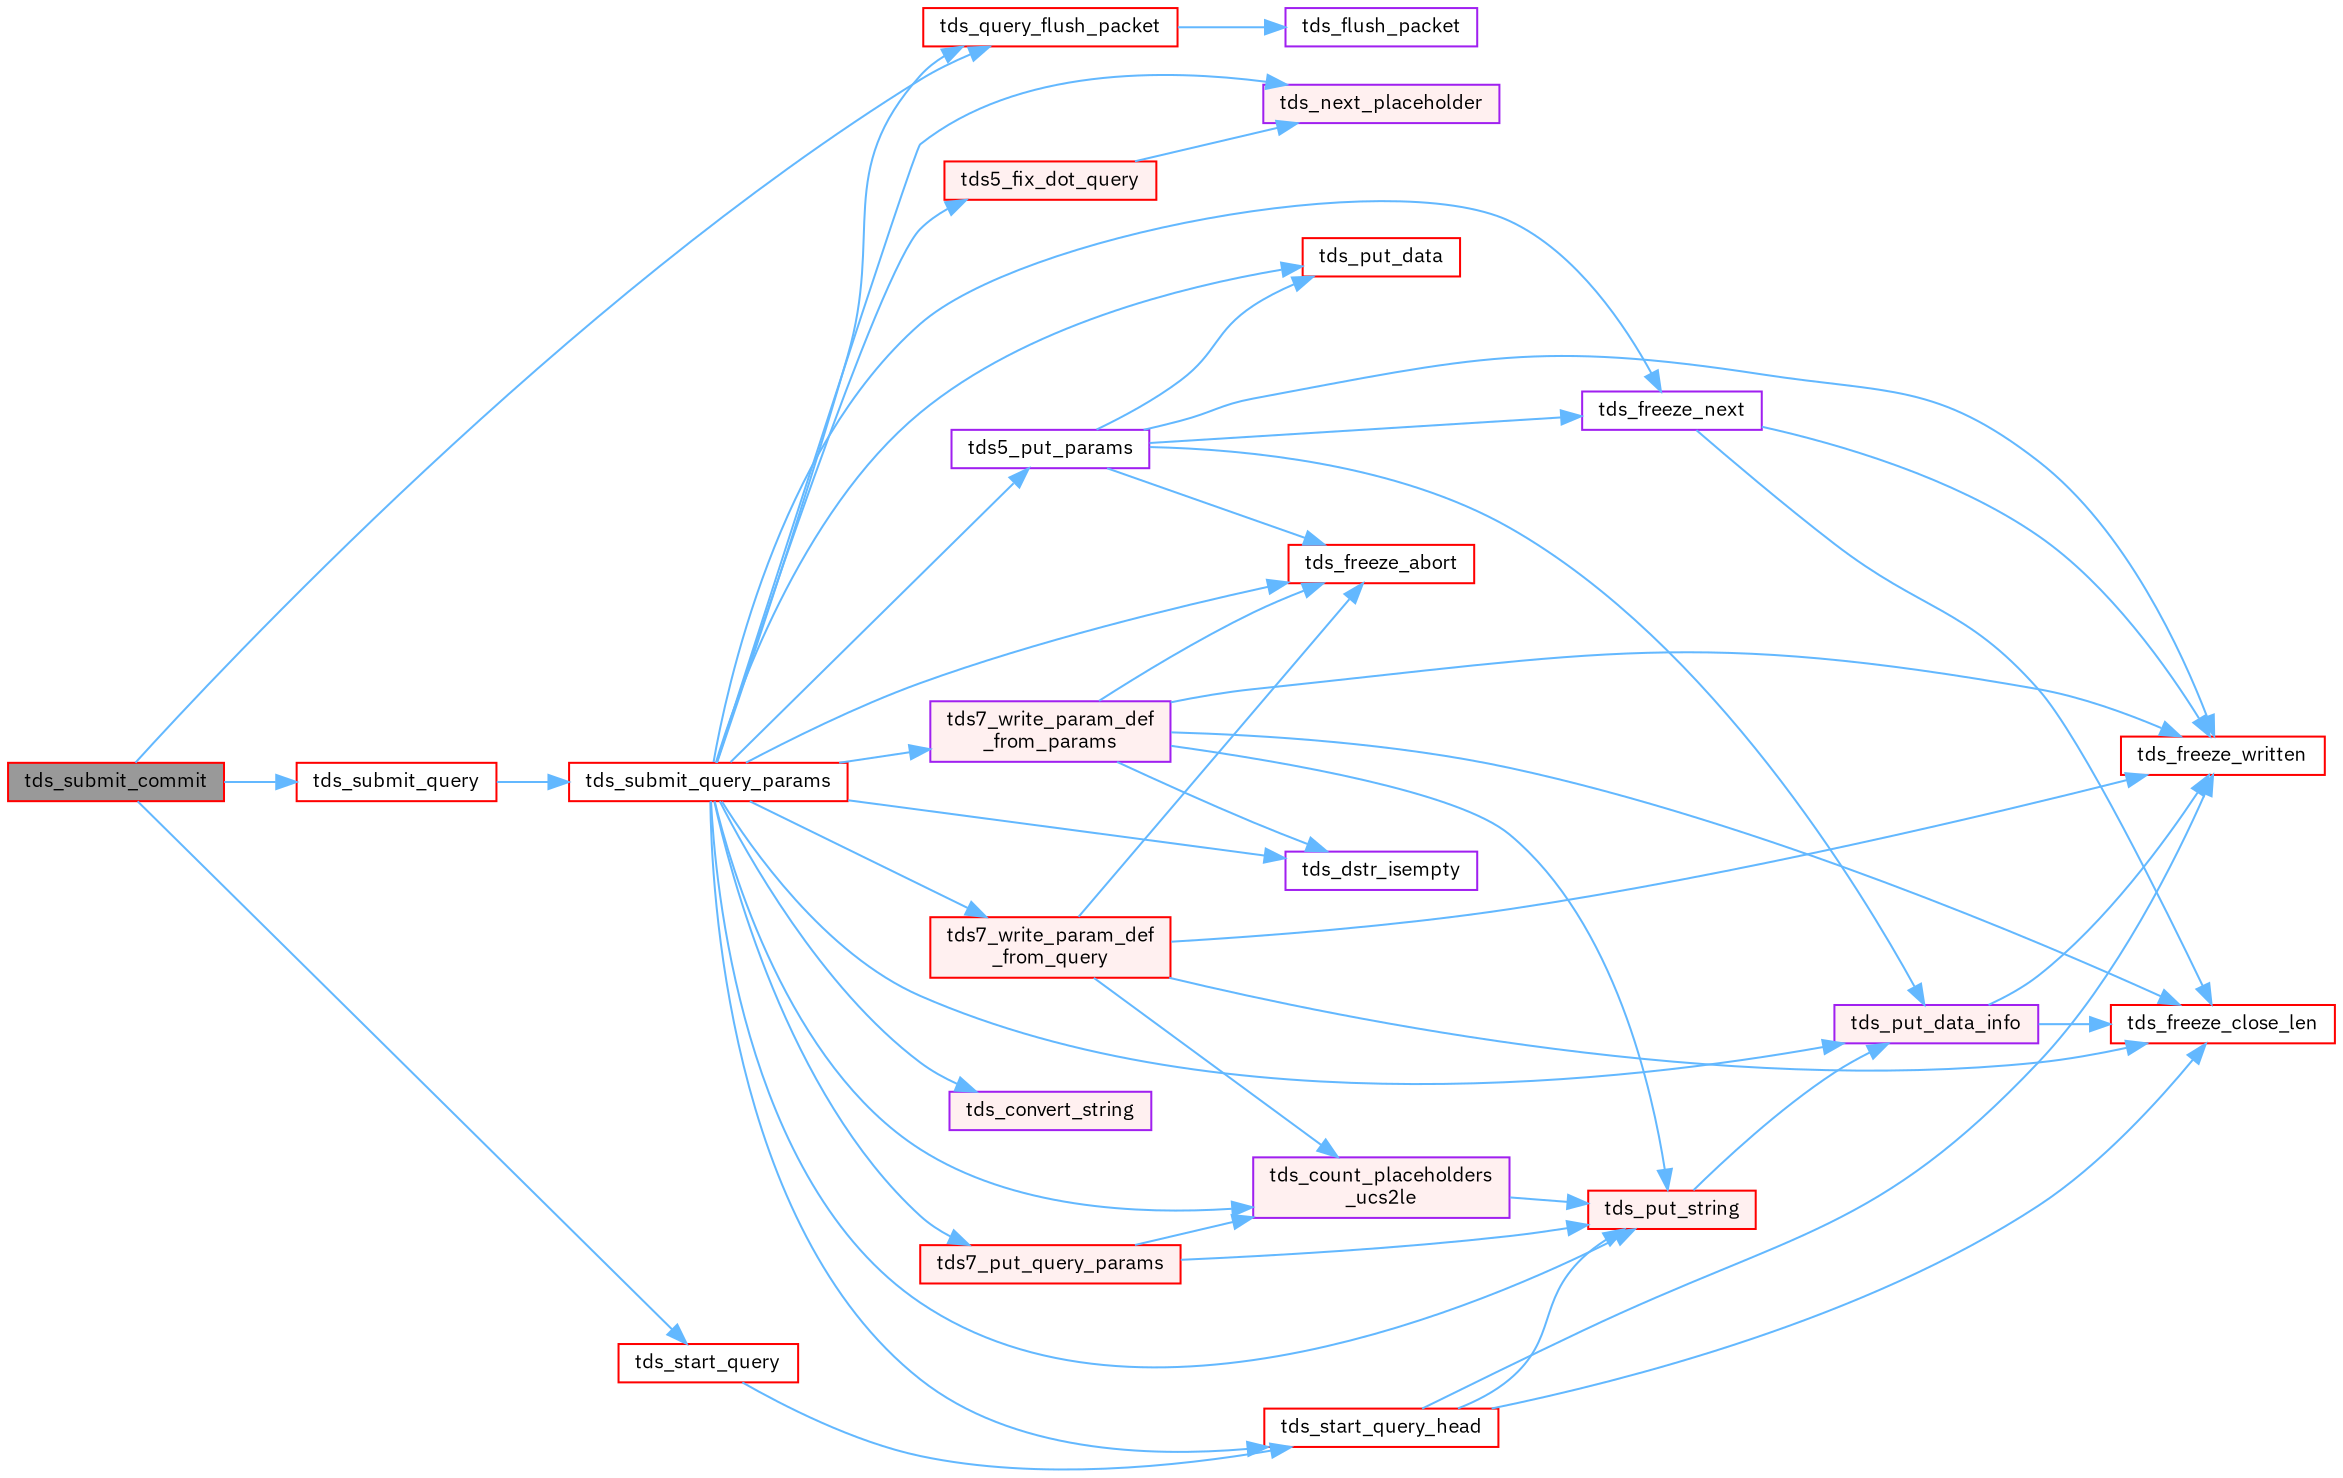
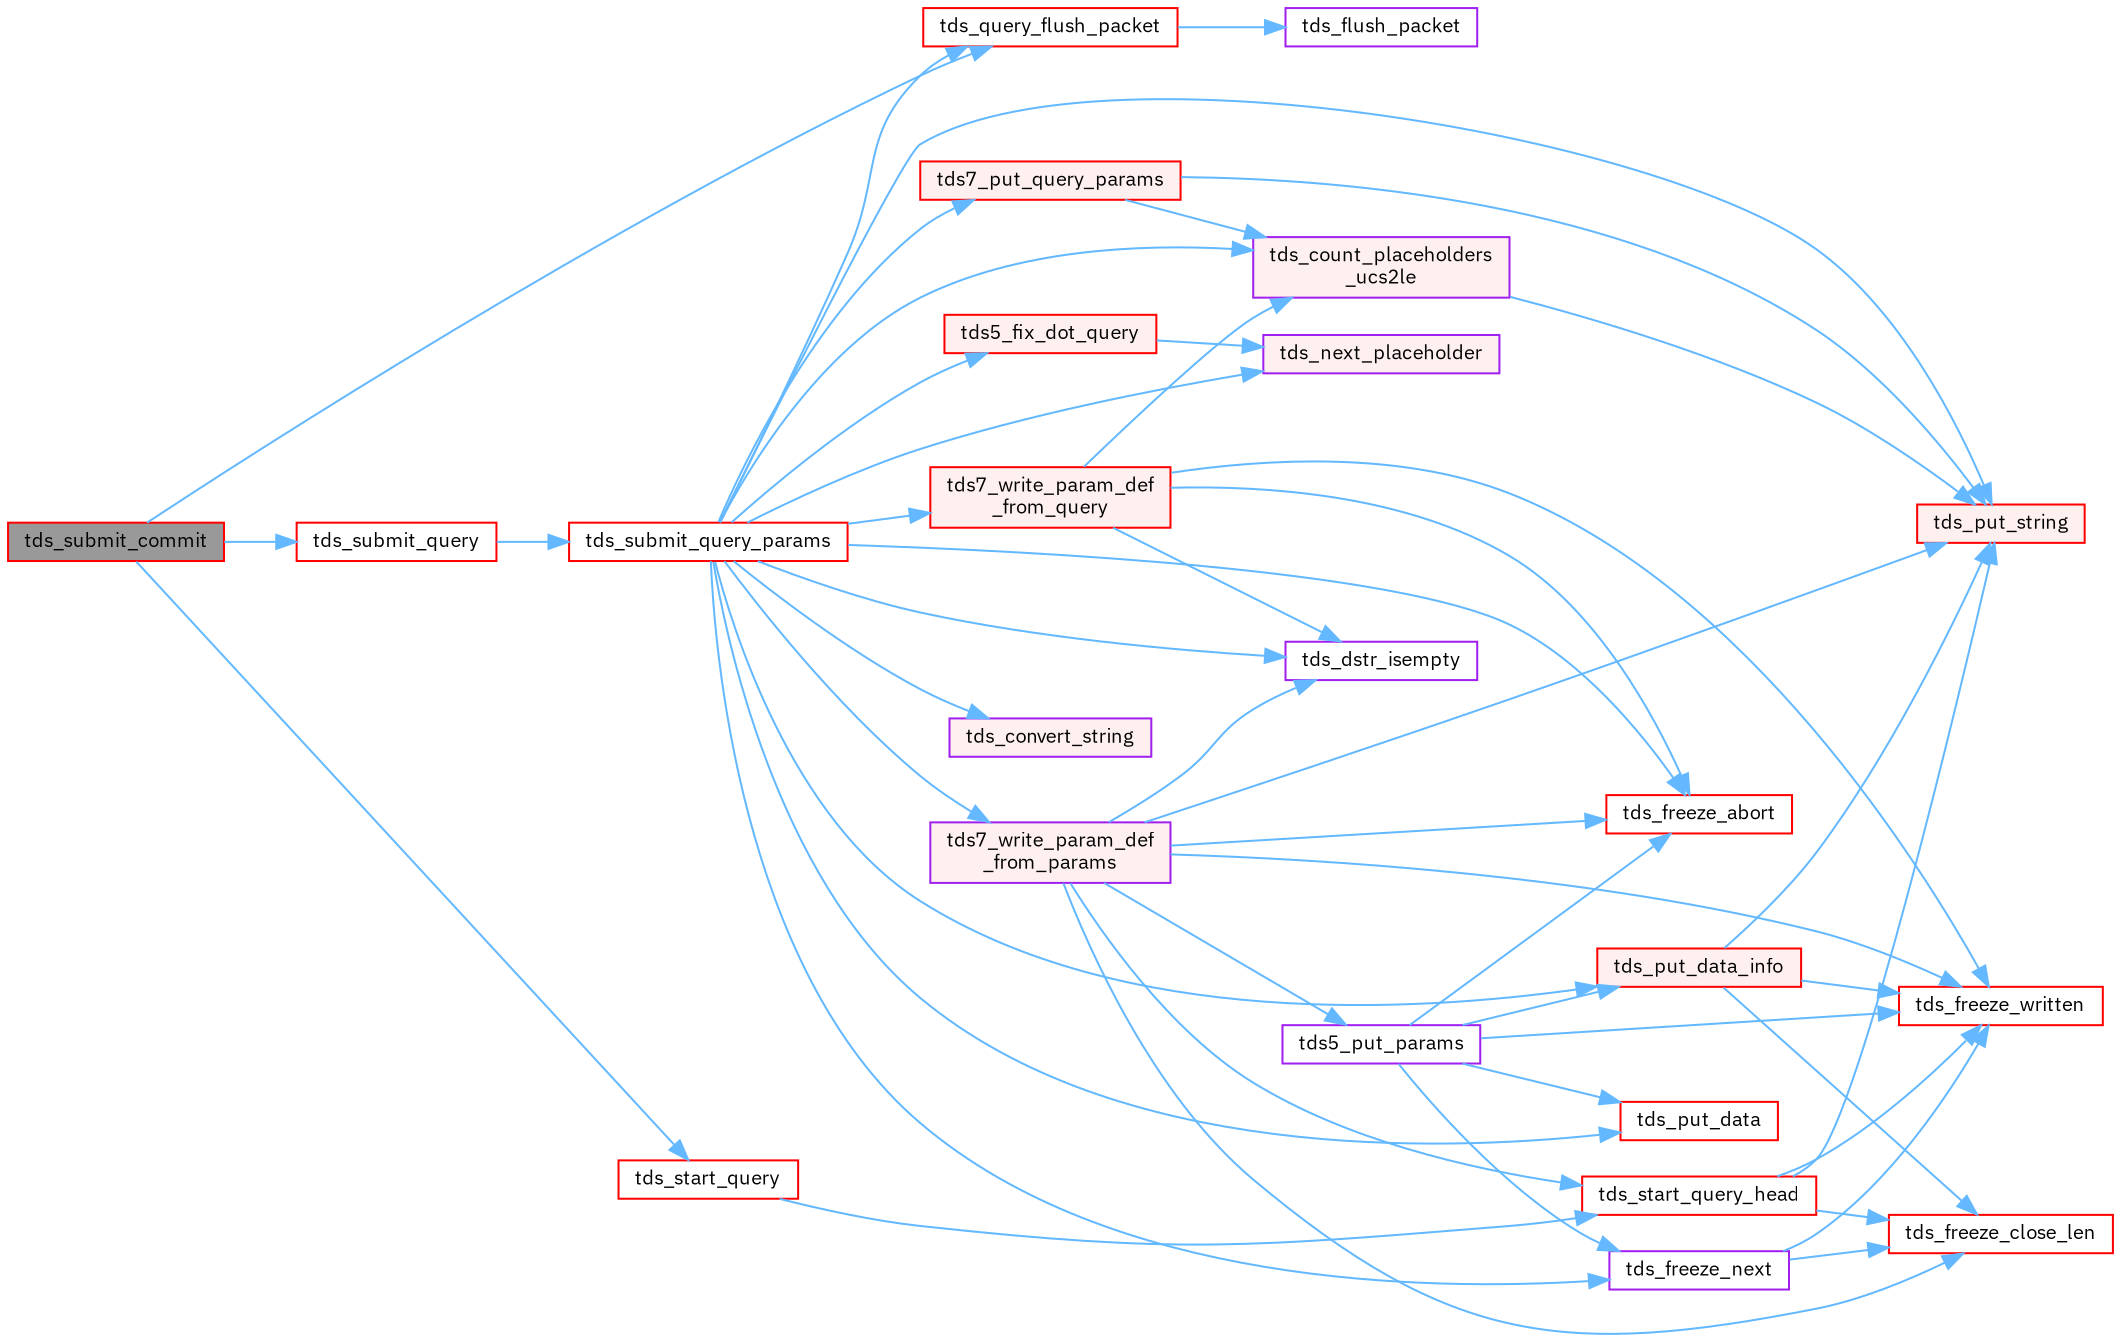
  digraph {
    fontname="IBM Plex Sans"
    rankdir=LR
    node [color=red fillcolor=white fontname="IBM Plex Sans" fontsize=10 shape=box style=filled]
    edge [color=steelblue1 fontname="IBM Plex Sans" fontsize=10 labelfontname=Helvetica labelfontsize=10 style=solid]
    n1 [fillcolor=grey60 fontcolor=black height=0.2 label=tds_submit_commit width=0.4]
    n2 [height=0.2 label=tds_query_flush_packet width=0.4]
    n3 [height=0.2 label=tds_start_query width=0.4]
    n4 [height=0.2 label=tds_submit_query width=0.4]
    n5 [color=purple height=0.2 label=tds_flush_packet width=0.4]
    n6 [height=0.2 label=tds_start_query_head width=0.4]
    n7 [height=0.2 label=tds_submit_query_params width=0.4]
    n8 [height=0.2 label=tds_freeze_close_len width=0.4]
    n9 [height=0.2 label=tds_freeze_written width=0.4]
    n10 [fillcolor="#FFF0F0" height=0.2 label=tds_put_string width=0.4]
    n11 [fillcolor="#FFF0F0" height=0.2 label=tds5_fix_dot_query width=0.4]
    n12 [color=purple fillcolor="#FFF0F0" height=0.2 label=tds_next_placeholder width=0.4]
    n13 [color=purple height=0.2 label=tds5_put_params width=0.4]
    n14 [height=0.2 label=tds_freeze_abort width=0.4]
    n15 [color=purple height=0.2 label=tds_freeze_next width=0.4]
    n16 [height=0.2 label=tds_put_data width=0.4]
-   n17 [color=purple fillcolor="#FFF0F0" height=0.2 label=tds_put_data_info width=0.4]
+   n17 [fillcolor="#FFF0F0" height=0.2 label=tds_put_data_info width=0.4]
    n18 [fillcolor="#FFF0F0" height=0.2 label=tds7_put_query_params width=0.4]
    n19 [color=purple fillcolor="#FFF0F0" height=0.2 label="tds_count_placeholders\l_ucs2le" width=0.4]
    n20 [color=purple fillcolor="#FFF0F0" height=0.2 label="tds7_write_param_def\l_from_params" width=0.4]
    n21 [color=purple height=0.2 label=tds_dstr_isempty width=0.4]
    n22 [fillcolor="#FFF0F0" height=0.2 label="tds7_write_param_def\l_from_query" width=0.4]
    n23 [color=purple fillcolor="#FFF0F0" height=0.2 label=tds_convert_string width=0.4]
    n1 -> n2
    n1 -> n3
    n1 -> n4
    n2 -> n5
    n3 -> n6
    n4 -> n7
    n6 -> n8
    n6 -> n9
    n6 -> n10
    n7 -> n2
-   n7 -> n6
+   n20 -> n6
    n7 -> n10
    n7 -> n11
    n7 -> n12
-   n7 -> n13
+   n20 -> n13
    n7 -> n14
    n7 -> n15
    n7 -> n16
    n7 -> n17
    n7 -> n18
    n7 -> n19
    n7 -> n20
    n7 -> n21
    n7 -> n22
    n7 -> n23
    n11 -> n12
    n13 -> n9
    n13 -> n14
    n13 -> n15
    n13 -> n16
    n13 -> n17
    n15 -> n8
    n15 -> n9
    n17 -> n8
    n17 -> n9
-   n10 -> n17
+   n17 -> n10
    n18 -> n10
    n18 -> n19
    n19 -> n10
    n20 -> n8
    n20 -> n9
    n20 -> n10
    n20 -> n14
    n20 -> n21
-   n22 -> n8
+   n22 -> n21
    n22 -> n9
    n22 -> n14
    n22 -> n19
  }
